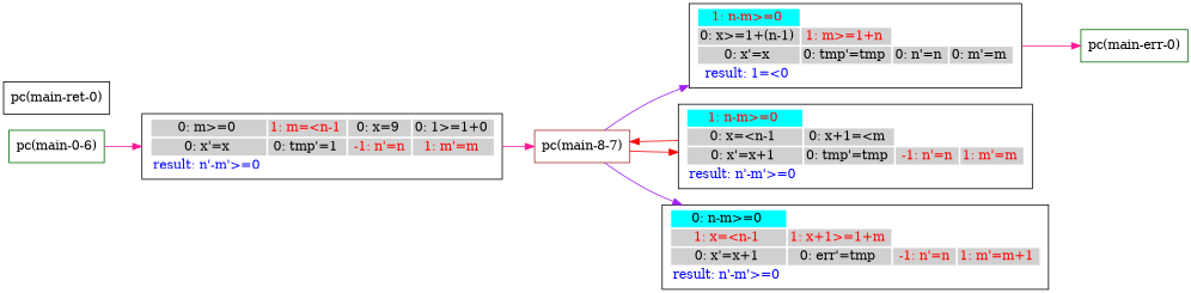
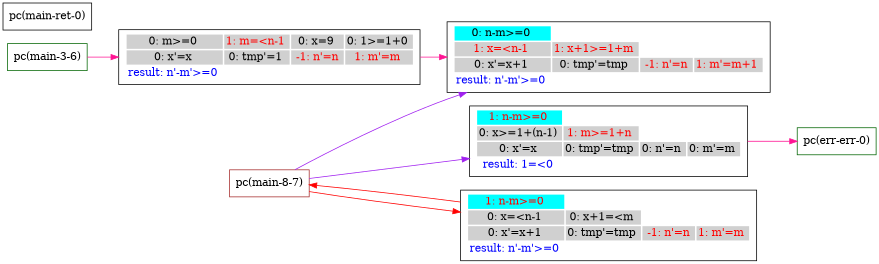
  digraph {
    rankdir=LR
    node [shape=box]
    edge [color=deeppink]
-   n1 [color=darkgreen label="pc(main-0-6)"]
+   n1 [color=darkgreen label="pc(main-3-6)"]
    n2 [label=<<TABLE border="0"><TR><TD bgcolor = "#D0D0D0"><FONT COLOR="black">0: m&#062;=0 </FONT></TD><TD bgcolor = "#D0D0D0"><FONT COLOR="red">1: m=&#060;n-1 </FONT></TD><TD bgcolor = "#D0D0D0"><FONT COLOR="black">0: x=9 </FONT></TD><TD bgcolor = "#D0D0D0"><FONT COLOR="black">0: 1&#062;=1+0 </FONT></TD></TR><TR><TD bgcolor = "#D0D0D0"><FONT COLOR="black">0: x'=x </FONT></TD><TD bgcolor = "#D0D0D0"><FONT COLOR="black">0: tmp'=1 </FONT></TD><TD bgcolor = "#D0D0D0"><FONT COLOR="red"> -1: n'=n </FONT></TD><TD bgcolor = "#D0D0D0"><FONT COLOR="red">1: m'=m </FONT></TD></TR><TR><TD bgcolor = "white"><FONT COLOR="blue">result: n'-m'&#062;=0 </FONT></TD></TR></TABLE>>]
    n3 [color=brown label="pc(main-8-7)"]
    n4 [label=<<TABLE border="0"><TR><TD bgcolor = "#00FFFF"><FONT COLOR="red">1: n-m&#062;=0 </FONT></TD></TR><TR><TD bgcolor = "#D0D0D0"><FONT COLOR="black">0: x&#062;=1+(n-1) </FONT></TD><TD bgcolor = "#D0D0D0"><FONT COLOR="red">1: m&#062;=1+n </FONT></TD></TR><TR><TD bgcolor = "#D0D0D0"><FONT COLOR="black">0: x'=x </FONT></TD><TD bgcolor = "#D0D0D0"><FONT COLOR="black">0: tmp'=tmp </FONT></TD><TD bgcolor = "#D0D0D0"><FONT COLOR="black">0: n'=n </FONT></TD><TD bgcolor = "#D0D0D0"><FONT COLOR="black">0: m'=m </FONT></TD></TR><TR><TD bgcolor = "white"><FONT COLOR="blue">result: 1=&#060;0 </FONT></TD></TR></TABLE>>]
    n5 [label=<<TABLE border="0"><TR><TD bgcolor = "#00FFFF"><FONT COLOR="red">1: n-m&#062;=0 </FONT></TD></TR><TR><TD bgcolor = "#D0D0D0"><FONT COLOR="black">0: x=&#060;n-1 </FONT></TD><TD bgcolor = "#D0D0D0"><FONT COLOR="black">0: x+1=&#060;m </FONT></TD></TR><TR><TD bgcolor = "#D0D0D0"><FONT COLOR="black">0: x'=x+1 </FONT></TD><TD bgcolor = "#D0D0D0"><FONT COLOR="black">0: tmp'=tmp </FONT></TD><TD bgcolor = "#D0D0D0"><FONT COLOR="red"> -1: n'=n </FONT></TD><TD bgcolor = "#D0D0D0"><FONT COLOR="red">1: m'=m </FONT></TD></TR><TR><TD bgcolor = "white"><FONT COLOR="blue">result: n'-m'&#062;=0 </FONT></TD></TR></TABLE>>]
-   n6 [label=<<TABLE border="0"><TR><TD bgcolor = "#00FFFF"><FONT COLOR="black">0: n-m&#062;=0 </FONT></TD></TR><TR><TD bgcolor = "#D0D0D0"><FONT COLOR="red">1: x=&#060;n-1 </FONT></TD><TD bgcolor = "#D0D0D0"><FONT COLOR="red">1: x+1&#062;=1+m </FONT></TD></TR><TR><TD bgcolor = "#D0D0D0"><FONT COLOR="black">0: x'=x+1 </FONT></TD><TD bgcolor = "#D0D0D0"><FONT COLOR="black">0: err'=tmp </FONT></TD><TD bgcolor = "#D0D0D0"><FONT COLOR="red"> -1: n'=n </FONT></TD><TD bgcolor = "#D0D0D0"><FONT COLOR="red">1: m'=m+1 </FONT></TD></TR><TR><TD bgcolor = "white"><FONT COLOR="blue">result: n'-m'&#062;=0 </FONT></TD></TR></TABLE>>]
-   n7 [color=darkgreen label="pc(main-err-0)"]
+   n6 [label=<<TABLE border="0"><TR><TD bgcolor = "#00FFFF"><FONT COLOR="black">0: n-m&#062;=0 </FONT></TD></TR><TR><TD bgcolor = "#D0D0D0"><FONT COLOR="red">1: x=&#060;n-1 </FONT></TD><TD bgcolor = "#D0D0D0"><FONT COLOR="red">1: x+1&#062;=1+m </FONT></TD></TR><TR><TD bgcolor = "#D0D0D0"><FONT COLOR="black">0: x'=x+1 </FONT></TD><TD bgcolor = "#D0D0D0"><FONT COLOR="black">0: tmp'=tmp </FONT></TD><TD bgcolor = "#D0D0D0"><FONT COLOR="red"> -1: n'=n </FONT></TD><TD bgcolor = "#D0D0D0"><FONT COLOR="red">1: m'=m+1 </FONT></TD></TR><TR><TD bgcolor = "white"><FONT COLOR="blue">result: n'-m'&#062;=0 </FONT></TD></TR></TABLE>>]
+   n7 [color=darkgreen label="pc(err-err-0)"]
    n8 [color=black label="pc(main-ret-0)"]
    n1 -> n2
-   n2 -> n3
+   n2 -> n6
    n3 -> n4 [color=purple]
    n3 -> n5 [color=red]
    n3 -> n6 [color=purple]
    n4 -> n7
    n5 -> n3 [color=red]
  }
